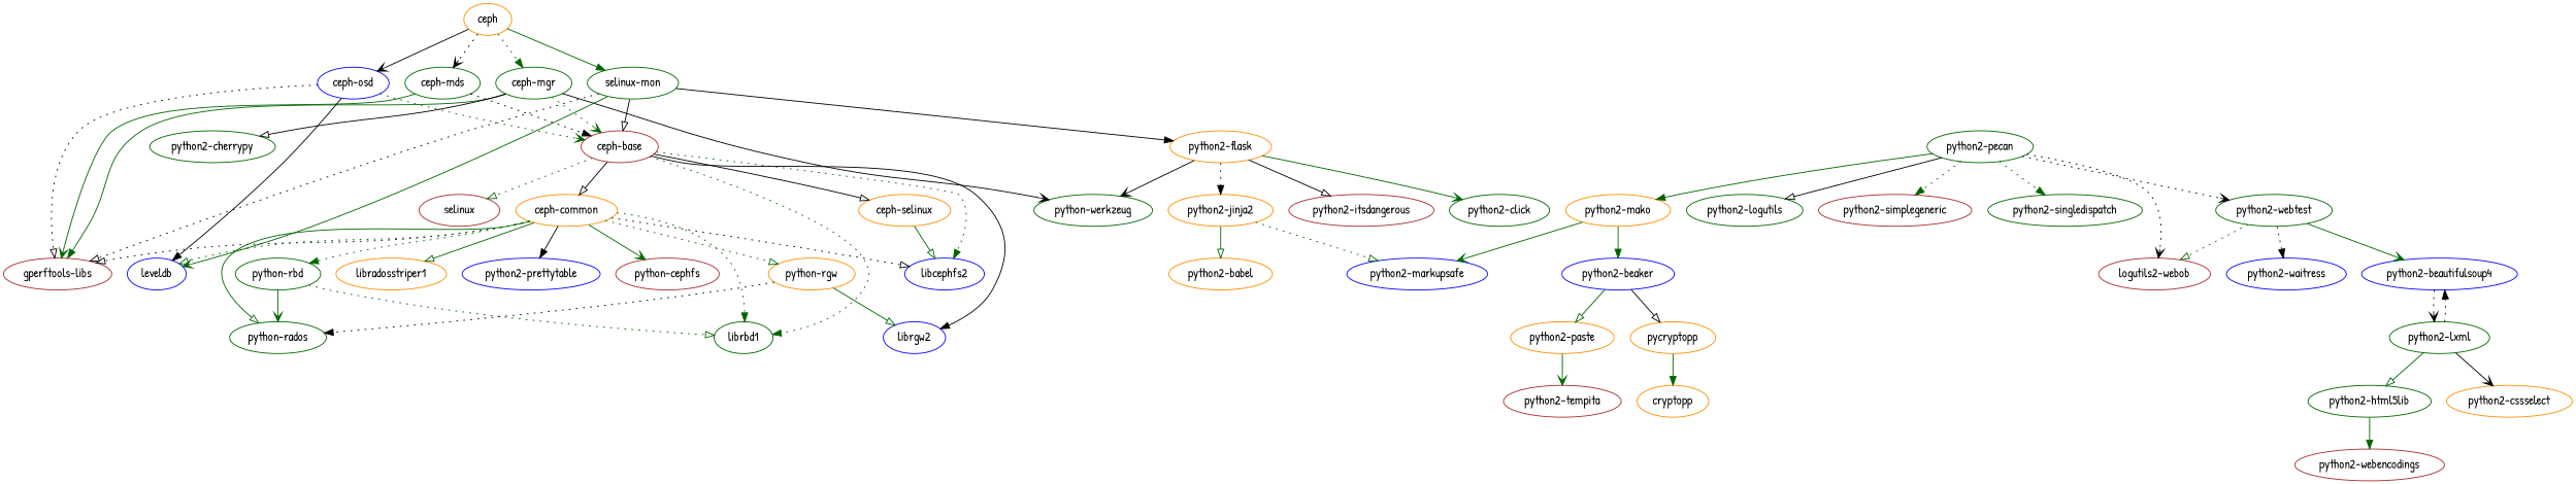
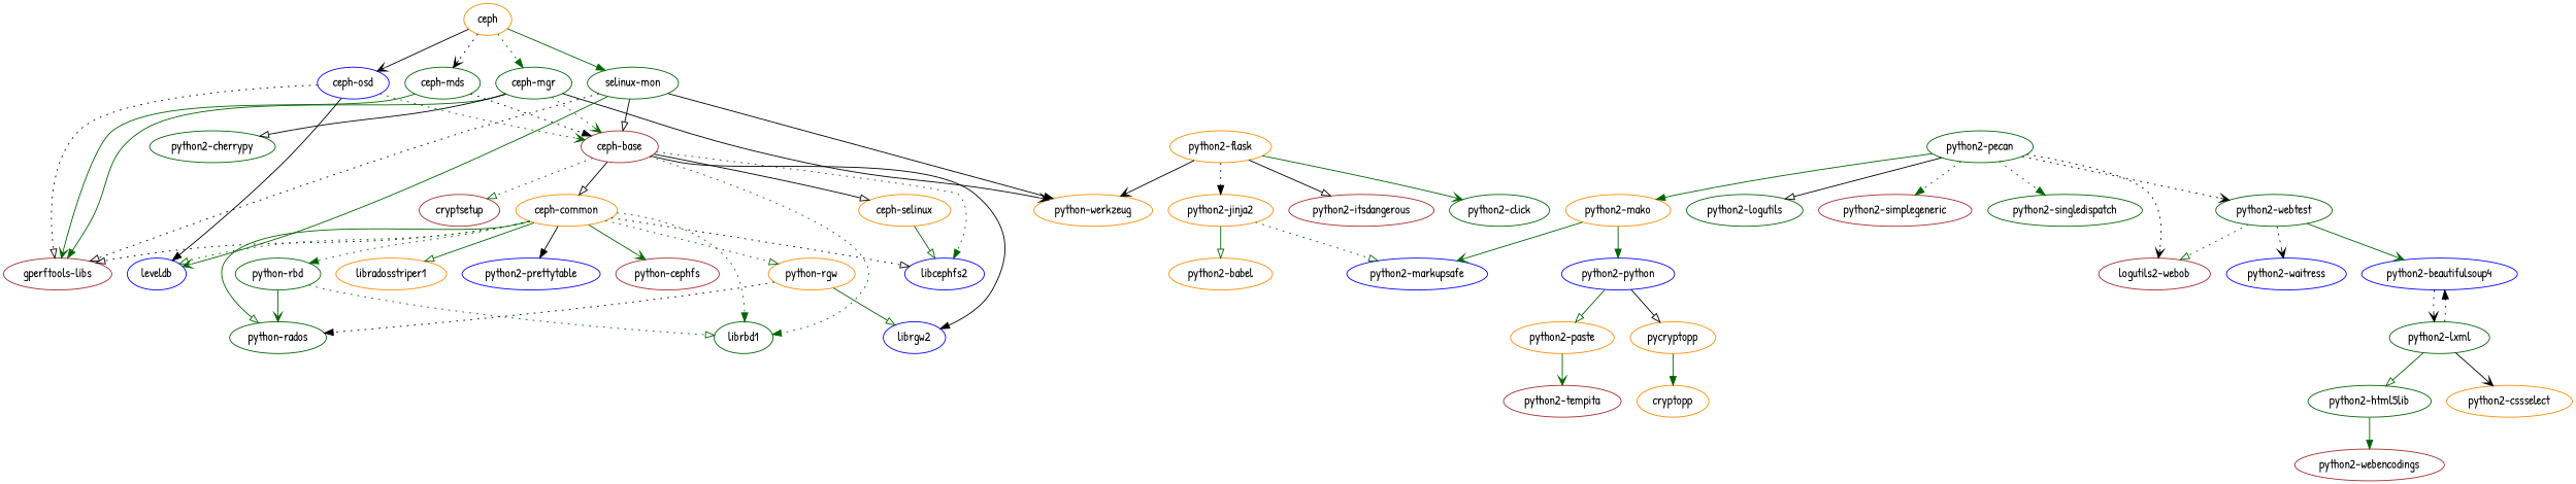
  strict digraph {
    fontname="Patrick Hand"
    node [color=darkorange fontname="Patrick Hand"]
    edge [arrowhead=onormal color=darkgreen fontname="Patrick Hand" style=solid]
    "ceph-base" [color=brown]
    "ceph-common"
    "ceph-selinux"
-   cryptsetup [color=brown label=selinux]
+   cryptsetup [color=brown]
    libcephfs2 [color=blue]
    librbd1 [color=darkgreen]
    librgw2 [color=blue]
    "gperftools-libs" [color=brown]
    leveldb [color=blue]
    libradosstriper1
    "python2-prettytable" [color=blue]
    "python-cephfs" [color=brown]
    "python-rados" [color=darkgreen]
    "python-rbd" [color=darkgreen]
    "python-rgw"
    "ceph-mds" [color=darkgreen]
    ceph
    "ceph-mgr" [color=darkgreen]
    n19 [color=darkgreen label="selinux-mon"]
    "ceph-osd" [color=blue]
    "python2-cherrypy" [color=darkgreen]
-   "python-werkzeug" [color=darkgreen]
+   "python-werkzeug"
    "python2-flask"
    "python2-pecan" [color=darkgreen]
    "python2-mako"
    "python2-logutils" [color=darkgreen]
    "python2-simplegeneric" [color=brown]
    "python2-singledispatch" [color=darkgreen]
    n29 [color=brown label="logutils2-webob"]
    "python2-webtest" [color=darkgreen]
    "python2-click" [color=darkgreen]
    "python2-itsdangerous" [color=brown]
    "python2-jinja2"
-   "python2-beaker" [color=blue]
+   "python2-beaker" [color=blue label="python2-python"]
    "python2-markupsafe" [color=blue]
    "python2-beautifulsoup4" [color=blue]
    "python2-waitress" [color=blue]
    "python2-babel"
    pycryptopp
    cryptopp
    "python2-paste"
    "python2-tempita" [color=brown]
    "python2-lxml" [color=darkgreen]
    "python2-html5lib" [color=darkgreen]
    "python2-cssselect"
    "python2-webencodings" [color=brown]
    "ceph-base" -> "ceph-common" [color=black]
    "ceph-base" -> "ceph-selinux" [color=black]
    "ceph-base" -> cryptsetup [style=dotted]
    "ceph-base" -> libcephfs2 [arrowhead=normal style=dotted]
    "ceph-base" -> librbd1 [arrowhead=normal style=dotted]
    "ceph-base" -> librgw2 [arrowhead=normal color=black]
    "ceph-common" -> libcephfs2 [color=black style=dotted]
    "ceph-common" -> librbd1 [arrowhead=normal style=dotted]
    "ceph-common" -> "gperftools-libs" [color=black style=dotted]
    "ceph-common" -> leveldb [style=dotted]
    "ceph-common" -> libradosstriper1
    "ceph-common" -> "python2-prettytable" [arrowhead=normal color=black]
    "ceph-common" -> "python-cephfs" [arrowhead=vee]
    "ceph-common" -> "python-rados"
    "ceph-common" -> "python-rbd" [arrowhead=normal style=dotted]
    "ceph-common" -> "python-rgw" [style=dotted]
    "ceph-selinux" -> libcephfs2
    "python-rbd" -> librbd1 [style=dotted]
    "python-rbd" -> "python-rados" [arrowhead=vee]
    "python-rgw" -> librgw2
    "python-rgw" -> "python-rados" [arrowhead=normal color=black style=dotted]
    "ceph-mds" -> "ceph-base" [arrowhead=normal color=black style=dotted]
    "ceph-mds" -> "gperftools-libs" [arrowhead=vee]
    ceph -> "ceph-mds" [arrowhead=vee color=black style=dotted]
    ceph -> "ceph-mgr" [arrowhead=normal style=dotted]
    ceph -> n19 [arrowhead=normal]
    ceph -> "ceph-osd" [arrowhead=vee color=black]
    "ceph-mgr" -> "ceph-base" [arrowhead=vee style=dotted]
    "ceph-mgr" -> "gperftools-libs" [arrowhead=normal]
    "ceph-mgr" -> "python2-cherrypy" [color=black]
    "ceph-mgr" -> "python-werkzeug" [arrowhead=vee color=black]
    n19 -> "ceph-base" [color=black]
    n19 -> "gperftools-libs" [color=black style=dotted]
    n19 -> leveldb [arrowhead=vee]
-   n19 -> "python2-flask" [arrowhead=normal color=black]
+   n19 -> "python-werkzeug" [arrowhead=normal color=black]
    "ceph-osd" -> "ceph-base" [arrowhead=vee style=dotted]
    "ceph-osd" -> "gperftools-libs" [color=black style=dotted]
    "ceph-osd" -> leveldb [arrowhead=normal color=black]
    "python2-flask" -> "python-werkzeug" [arrowhead=vee color=black]
    "python2-flask" -> "python2-click" [arrowhead=vee]
    "python2-flask" -> "python2-itsdangerous" [color=black]
    "python2-flask" -> "python2-jinja2" [arrowhead=normal color=black style=dotted]
    "python2-pecan" -> "python2-mako" [arrowhead=normal]
    "python2-pecan" -> "python2-logutils" [color=black]
    "python2-pecan" -> "python2-simplegeneric" [arrowhead=normal style=dotted]
    "python2-pecan" -> "python2-singledispatch" [arrowhead=normal style=dotted]
    "python2-pecan" -> n29 [arrowhead=vee color=black style=dotted]
    "python2-pecan" -> "python2-webtest" [arrowhead=vee color=black style=dotted]
    "python2-mako" -> "python2-beaker" [arrowhead=normal]
    "python2-mako" -> "python2-markupsafe" [arrowhead=vee]
    "python2-webtest" -> n29 [style=dotted]
    "python2-webtest" -> "python2-beautifulsoup4" [arrowhead=vee]
-   "python2-webtest" -> "python2-waitress" [arrowhead=normal color=black style=dotted]
+   "python2-webtest" -> "python2-waitress" [arrowhead=vee color=black style=dotted]
    "python2-jinja2" -> "python2-markupsafe" [style=dotted]
    "python2-jinja2" -> "python2-babel"
    "python2-beaker" -> pycryptopp [color=black]
    "python2-beaker" -> "python2-paste"
    "python2-beautifulsoup4" -> "python2-lxml" [arrowhead=vee color=black style=dotted]
    pycryptopp -> cryptopp [arrowhead=normal]
    "python2-paste" -> "python2-tempita" [arrowhead=vee]
    "python2-lxml" -> "python2-beautifulsoup4" [arrowhead=normal color=black style=dotted]
    "python2-lxml" -> "python2-html5lib"
    "python2-lxml" -> "python2-cssselect" [arrowhead=vee color=black]
    "python2-html5lib" -> "python2-webencodings" [arrowhead=normal]
  }
